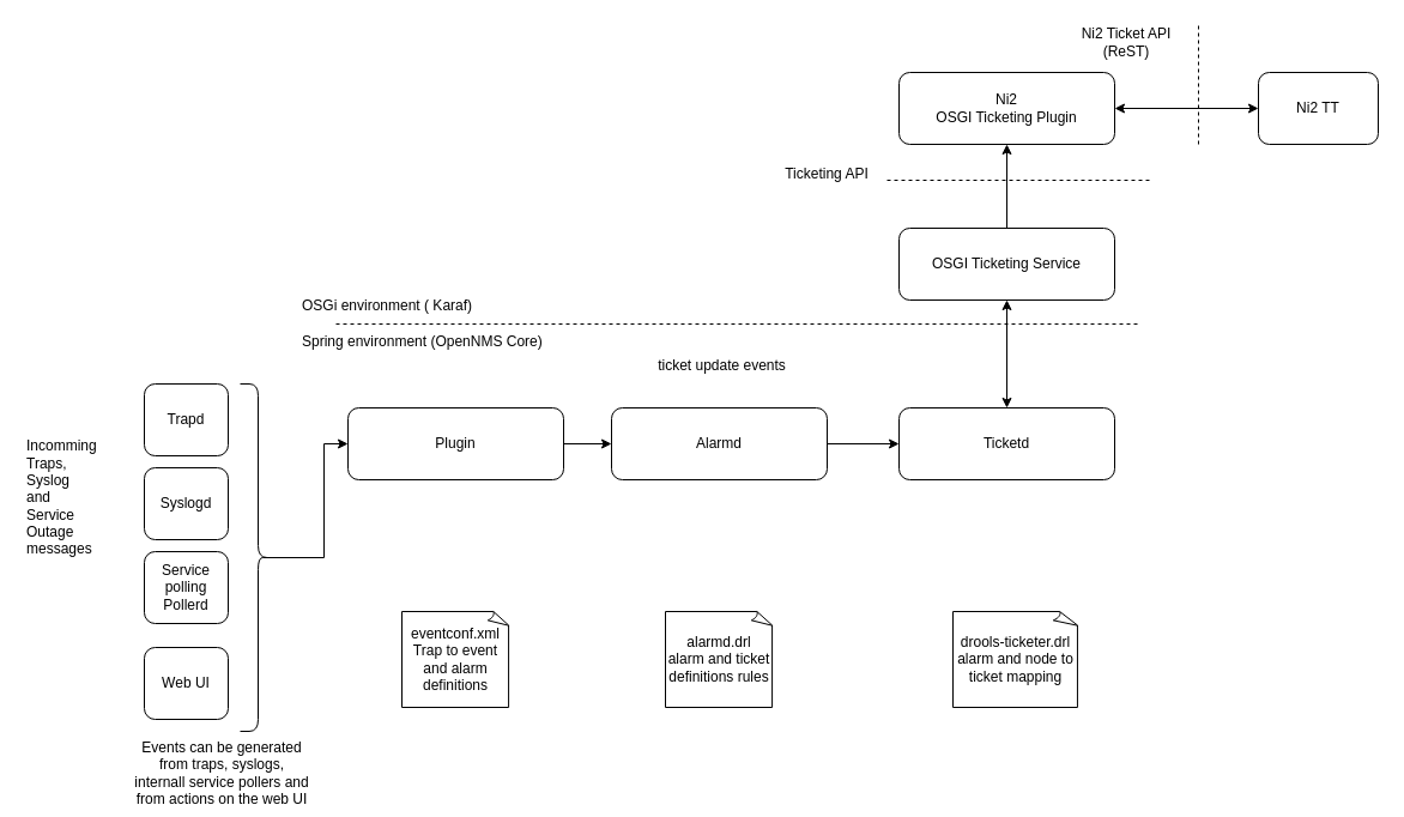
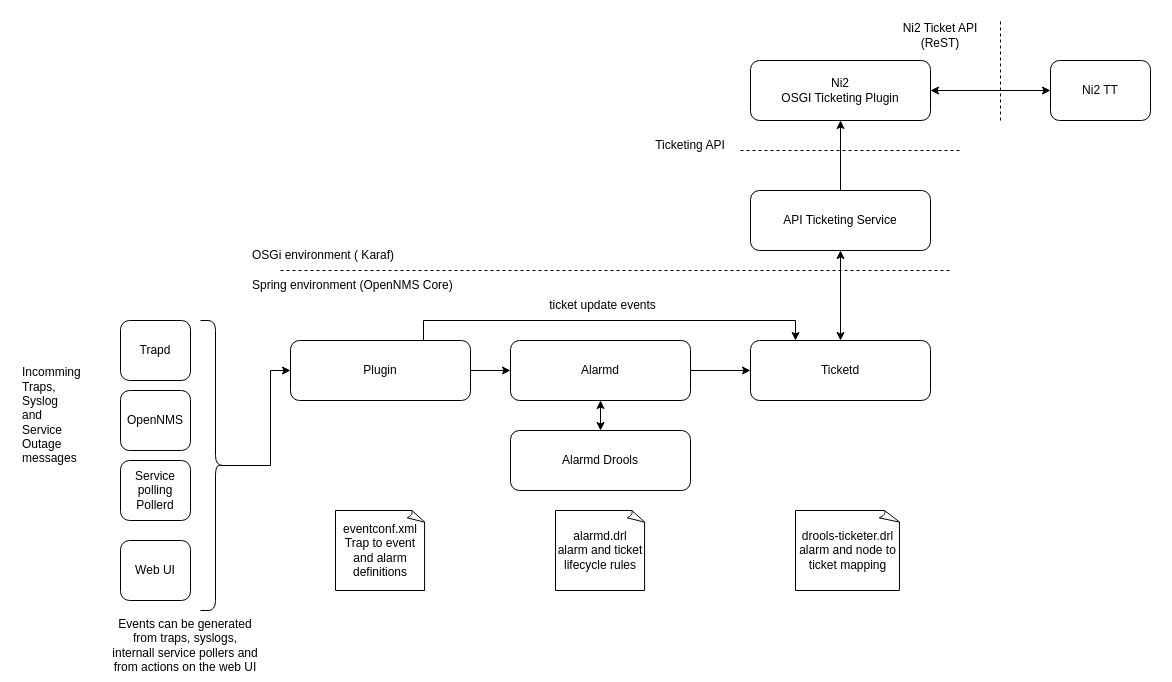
  <mxCell id="0" />
  <mxCell id="1" parent="0" />
  <mxCell id="2" style="edgeStyle=orthogonalEdgeStyle;rounded=0;orthogonalLoop=1;jettySize=auto;html=1;" parent="1" source="3" target="5" edge="1"><mxGeometry relative="1" as="geometry" /></mxCell>
  <mxCell id="3" value="Alarmd" style="rounded=1;whiteSpace=wrap;html=1;" parent="1" vertex="1"><mxGeometry x="510" y="340" width="180" height="60" as="geometry" /></mxCell>
+ <mxCell id="4" value="Alarmd Drools" style="rounded=1;whiteSpace=wrap;html=1;" parent="1" vertex="1"><mxGeometry x="510" y="430" width="180" height="60" as="geometry" /></mxCell>
  <mxCell id="5" value="Ticketd" style="rounded=1;whiteSpace=wrap;html=1;" parent="1" vertex="1"><mxGeometry x="750" y="340" width="180" height="60" as="geometry" /></mxCell>
  <mxCell id="6" style="edgeStyle=orthogonalEdgeStyle;rounded=0;orthogonalLoop=1;jettySize=auto;html=1;" parent="1" source="7" target="8" edge="1"><mxGeometry relative="1" as="geometry" /></mxCell>
- <mxCell id="7" value="OSGI Ticketing Service" style="rounded=1;whiteSpace=wrap;html=1;" parent="1" vertex="1"><mxGeometry x="750" y="190" width="180" height="60" as="geometry" /></mxCell>
+ <mxCell id="7" value="API Ticketing Service" style="rounded=1;whiteSpace=wrap;html=1;" parent="1" vertex="1"><mxGeometry x="750" y="190" width="180" height="60" as="geometry" /></mxCell>
  <mxCell id="8" value="Ni2&lt;div&gt;OSGI Ticketing Plugin&lt;/div&gt;" style="rounded=1;whiteSpace=wrap;html=1;" parent="1" vertex="1"><mxGeometry x="750" y="60" width="180" height="60" as="geometry" /></mxCell>
  <mxCell id="9" style="edgeStyle=orthogonalEdgeStyle;rounded=0;orthogonalLoop=1;jettySize=auto;html=1;" parent="1" source="10" target="3" edge="1"><mxGeometry relative="1" as="geometry" /></mxCell>
  <mxCell id="10" value="Plugin" style="rounded=1;whiteSpace=wrap;html=1;" parent="1" vertex="1"><mxGeometry x="290" y="340" width="180" height="60" as="geometry" /></mxCell>
  <mxCell id="11" value="Ni2 TT" style="rounded=1;whiteSpace=wrap;html=1;" parent="1" vertex="1"><mxGeometry x="1050" y="60" width="100" height="60" as="geometry" /></mxCell>
  <mxCell id="12" value="" style="endArrow=none;dashed=1;html=1;rounded=0;" parent="1" edge="1"><mxGeometry width="50" height="50" relative="1" as="geometry"><mxPoint x="280" y="270" as="sourcePoint" /><mxPoint x="950" y="270" as="targetPoint" /></mxGeometry></mxCell>
  <mxCell id="13" value="drools-ticketer.drl&lt;div&gt;alarm and node to ticket mapping&lt;/div&gt;" style="whiteSpace=wrap;html=1;shape=mxgraph.basic.document" parent="1" vertex="1"><mxGeometry x="795" y="510" width="105" height="80" as="geometry" /></mxCell>
  <mxCell id="14" value="eventconf.xml&lt;div&gt;Trap to event and alarm definitions&lt;/div&gt;" style="whiteSpace=wrap;html=1;shape=mxgraph.basic.document" parent="1" vertex="1"><mxGeometry x="335" y="510" width="90" height="80" as="geometry" /></mxCell>
- <mxCell id="15" value="alarmd.drl&lt;div&gt;alarm and ticket definitions rules&lt;/div&gt;" style="whiteSpace=wrap;html=1;shape=mxgraph.basic.document" parent="1" vertex="1"><mxGeometry x="555" y="510" width="90" height="80" as="geometry" /></mxCell>
+ <mxCell id="15" value="alarmd.drl&lt;div&gt;alarm and ticket lifecycle rules&lt;/div&gt;" style="whiteSpace=wrap;html=1;shape=mxgraph.basic.document" parent="1" vertex="1"><mxGeometry x="555" y="510" width="90" height="80" as="geometry" /></mxCell>
  <mxCell id="16" value="" style="endArrow=none;dashed=1;html=1;rounded=0;" parent="1" edge="1"><mxGeometry width="50" height="50" relative="1" as="geometry"><mxPoint x="740" y="150" as="sourcePoint" /><mxPoint x="960" y="150" as="targetPoint" /></mxGeometry></mxCell>
  <mxCell id="17" value="Ticketing API" style="text;html=1;align=center;verticalAlign=middle;whiteSpace=wrap;rounded=0;" parent="1" vertex="1"><mxGeometry x="640" y="130" width="100" height="30" as="geometry" /></mxCell>
  <mxCell id="18" value="OSGi environment ( Karaf)" style="text;html=1;align=left;verticalAlign=middle;whiteSpace=wrap;rounded=0;" parent="1" vertex="1"><mxGeometry x="250" y="240" width="180" height="30" as="geometry" /></mxCell>
+ <mxCell id="19" style="edgeStyle=orthogonalEdgeStyle;rounded=0;orthogonalLoop=1;jettySize=auto;html=1;entryX=0.25;entryY=0;entryDx=0;entryDy=0;" parent="1" source="10" target="5" edge="1"><mxGeometry relative="1" as="geometry"><mxPoint x="423" y="330" as="sourcePoint" /><Array as="points"><mxPoint x="423" y="320" /><mxPoint x="795" y="320" /></Array></mxGeometry></mxCell>
  <mxCell id="20" value="Spring environment (OpenNMS Core)" style="text;html=1;align=left;verticalAlign=middle;whiteSpace=wrap;rounded=0;" parent="1" vertex="1"><mxGeometry x="250" y="270" width="230" height="30" as="geometry" /></mxCell>
+ <mxCell id="21" value="" style="endArrow=classic;startArrow=classic;html=1;rounded=0;entryX=0.5;entryY=1;entryDx=0;entryDy=0;" parent="1" source="4" target="3" edge="1"><mxGeometry width="50" height="50" relative="1" as="geometry"><mxPoint x="630" y="430" as="sourcePoint" /><mxPoint x="680" y="380" as="targetPoint" /></mxGeometry></mxCell>
  <mxCell id="22" value="" style="endArrow=classic;startArrow=classic;html=1;rounded=0;entryX=0.5;entryY=1;entryDx=0;entryDy=0;" parent="1" source="5" target="7" edge="1"><mxGeometry width="50" height="50" relative="1" as="geometry"><mxPoint x="630" y="430" as="sourcePoint" /><mxPoint x="680" y="380" as="targetPoint" /></mxGeometry></mxCell>
  <mxCell id="23" value="" style="endArrow=classic;startArrow=classic;html=1;rounded=0;entryX=0;entryY=0.5;entryDx=0;entryDy=0;" parent="1" source="8" target="11" edge="1"><mxGeometry width="50" height="50" relative="1" as="geometry"><mxPoint x="630" y="400" as="sourcePoint" /><mxPoint x="680" y="350" as="targetPoint" /></mxGeometry></mxCell>
  <mxCell id="24" value="Ni2 Ticket API (ReST)" style="text;html=1;align=center;verticalAlign=middle;whiteSpace=wrap;rounded=0;" parent="1" vertex="1"><mxGeometry x="890" y="20" width="100" height="30" as="geometry" /></mxCell>
  <mxCell id="25" value="" style="endArrow=none;dashed=1;html=1;rounded=0;" parent="1" edge="1"><mxGeometry width="50" height="50" relative="1" as="geometry"><mxPoint x="1000" y="120" as="sourcePoint" /><mxPoint x="1000" y="20" as="targetPoint" /></mxGeometry></mxCell>
  <mxCell id="26" value="Trapd" style="rounded=1;whiteSpace=wrap;html=1;" parent="1" vertex="1"><mxGeometry x="120" y="320" width="70" height="60" as="geometry" /></mxCell>
  <mxCell id="27" style="edgeStyle=orthogonalEdgeStyle;rounded=0;orthogonalLoop=1;jettySize=auto;html=1;exitX=0.5;exitY=1;exitDx=0;exitDy=0;" parent="1" source="26" target="26" edge="1"><mxGeometry relative="1" as="geometry" /></mxCell>
- <mxCell id="28" value="Syslogd" style="rounded=1;whiteSpace=wrap;html=1;" parent="1" vertex="1"><mxGeometry x="120" y="390" width="70" height="60" as="geometry" /></mxCell>
+ <mxCell id="28" value="OpenNMS" style="rounded=1;whiteSpace=wrap;html=1;" parent="1" vertex="1"><mxGeometry x="120" y="390" width="70" height="60" as="geometry" /></mxCell>
  <mxCell id="29" style="edgeStyle=orthogonalEdgeStyle;rounded=0;orthogonalLoop=1;jettySize=auto;html=1;exitX=0.5;exitY=1;exitDx=0;exitDy=0;" parent="1" source="28" target="28" edge="1"><mxGeometry relative="1" as="geometry" /></mxCell>
  <mxCell id="30" value="Service polling Pollerd" style="rounded=1;whiteSpace=wrap;html=1;" parent="1" vertex="1"><mxGeometry x="120" y="460" width="70" height="60" as="geometry" /></mxCell>
  <mxCell id="31" style="edgeStyle=orthogonalEdgeStyle;rounded=0;orthogonalLoop=1;jettySize=auto;html=1;entryX=0;entryY=0.5;entryDx=0;entryDy=0;exitX=0.1;exitY=0.5;exitDx=0;exitDy=0;exitPerimeter=0;" parent="1" source="32" target="10" edge="1"><mxGeometry relative="1" as="geometry"><Array as="points"><mxPoint x="270" y="465" /><mxPoint x="270" y="370" /></Array></mxGeometry></mxCell>
  <mxCell id="32" value="" style="shape=curlyBracket;whiteSpace=wrap;html=1;rounded=1;flipH=1;labelPosition=right;verticalLabelPosition=middle;align=left;verticalAlign=middle;size=0.5;" parent="1" vertex="1"><mxGeometry x="200" y="320" width="30" height="290" as="geometry" /></mxCell>
  <mxCell id="33" value="Incomming Traps, Syslog and Service Outage messages" style="text;html=1;align=left;verticalAlign=middle;whiteSpace=wrap;rounded=0;" parent="1" vertex="1"><mxGeometry y="400" width="60" height="30" as="geometry" x="20" /></mxCell>
  <mxCell id="34" value="ticket update events" style="text;html=1;align=center;verticalAlign=middle;whiteSpace=wrap;rounded=0;" parent="1" vertex="1"><mxGeometry x="540" y="290" width="125" height="30" as="geometry" /></mxCell>
  <mxCell id="35" value="Web UI" style="rounded=1;whiteSpace=wrap;html=1;" parent="1" vertex="1"><mxGeometry x="120" y="540" width="70" height="60" as="geometry" /></mxCell>
  <mxCell id="36" value="Events can be generated from traps, syslogs, internall service pollers and from actions on the web UI" style="text;html=1;align=center;verticalAlign=middle;whiteSpace=wrap;rounded=0;" parent="1" vertex="1"><mxGeometry x="110" y="630" width="150" height="30" as="geometry" /></mxCell>
